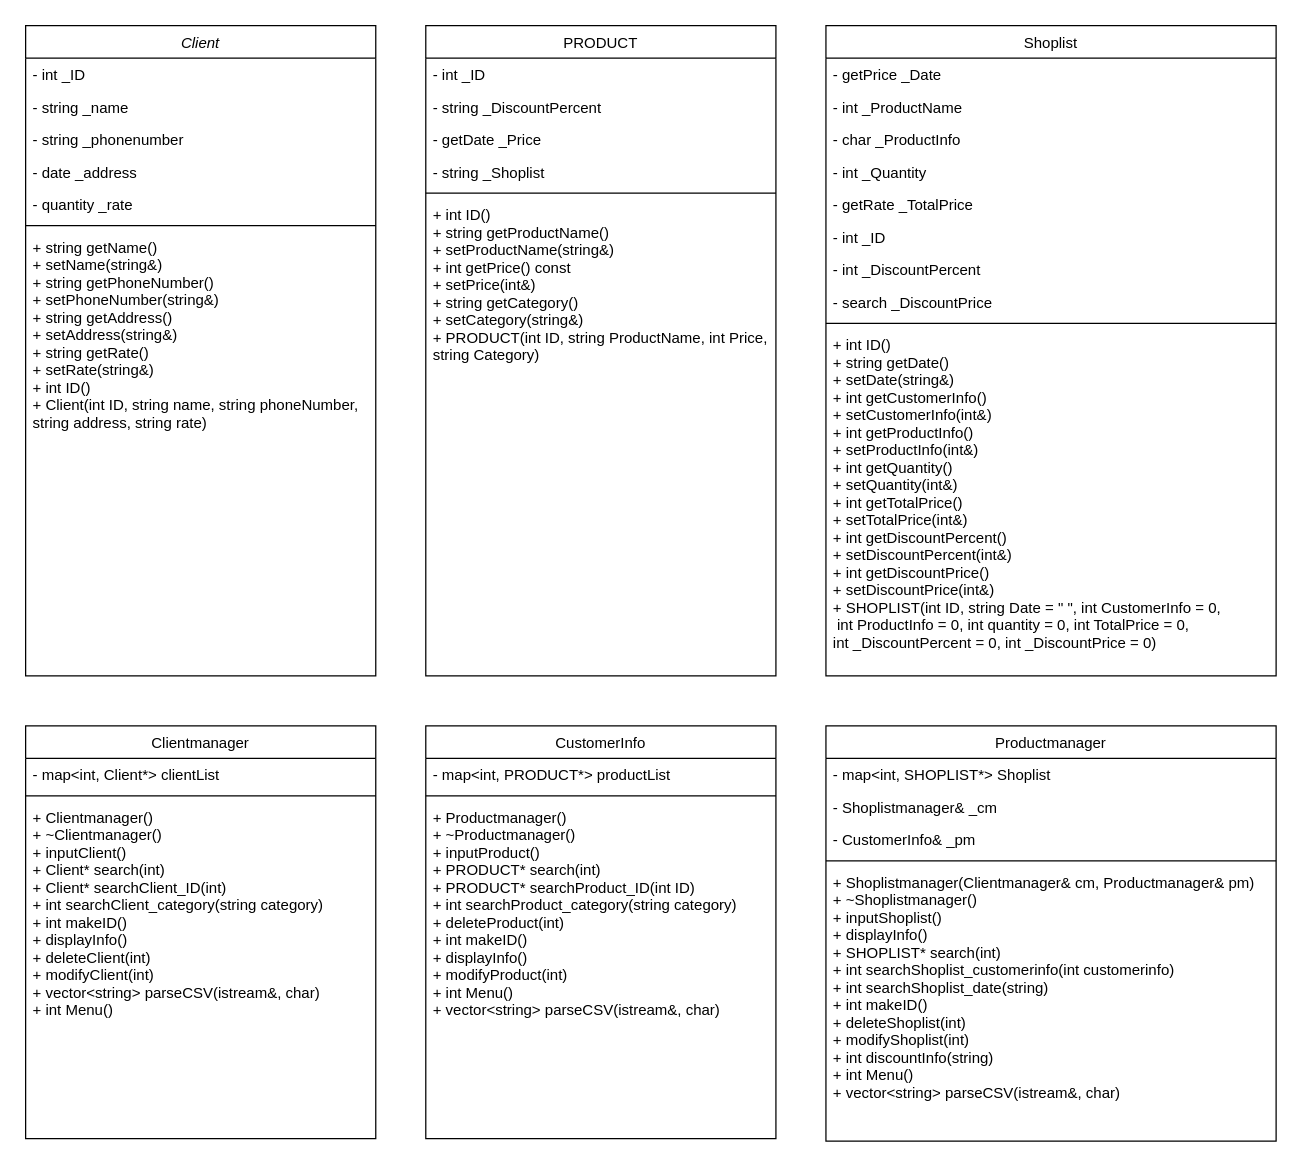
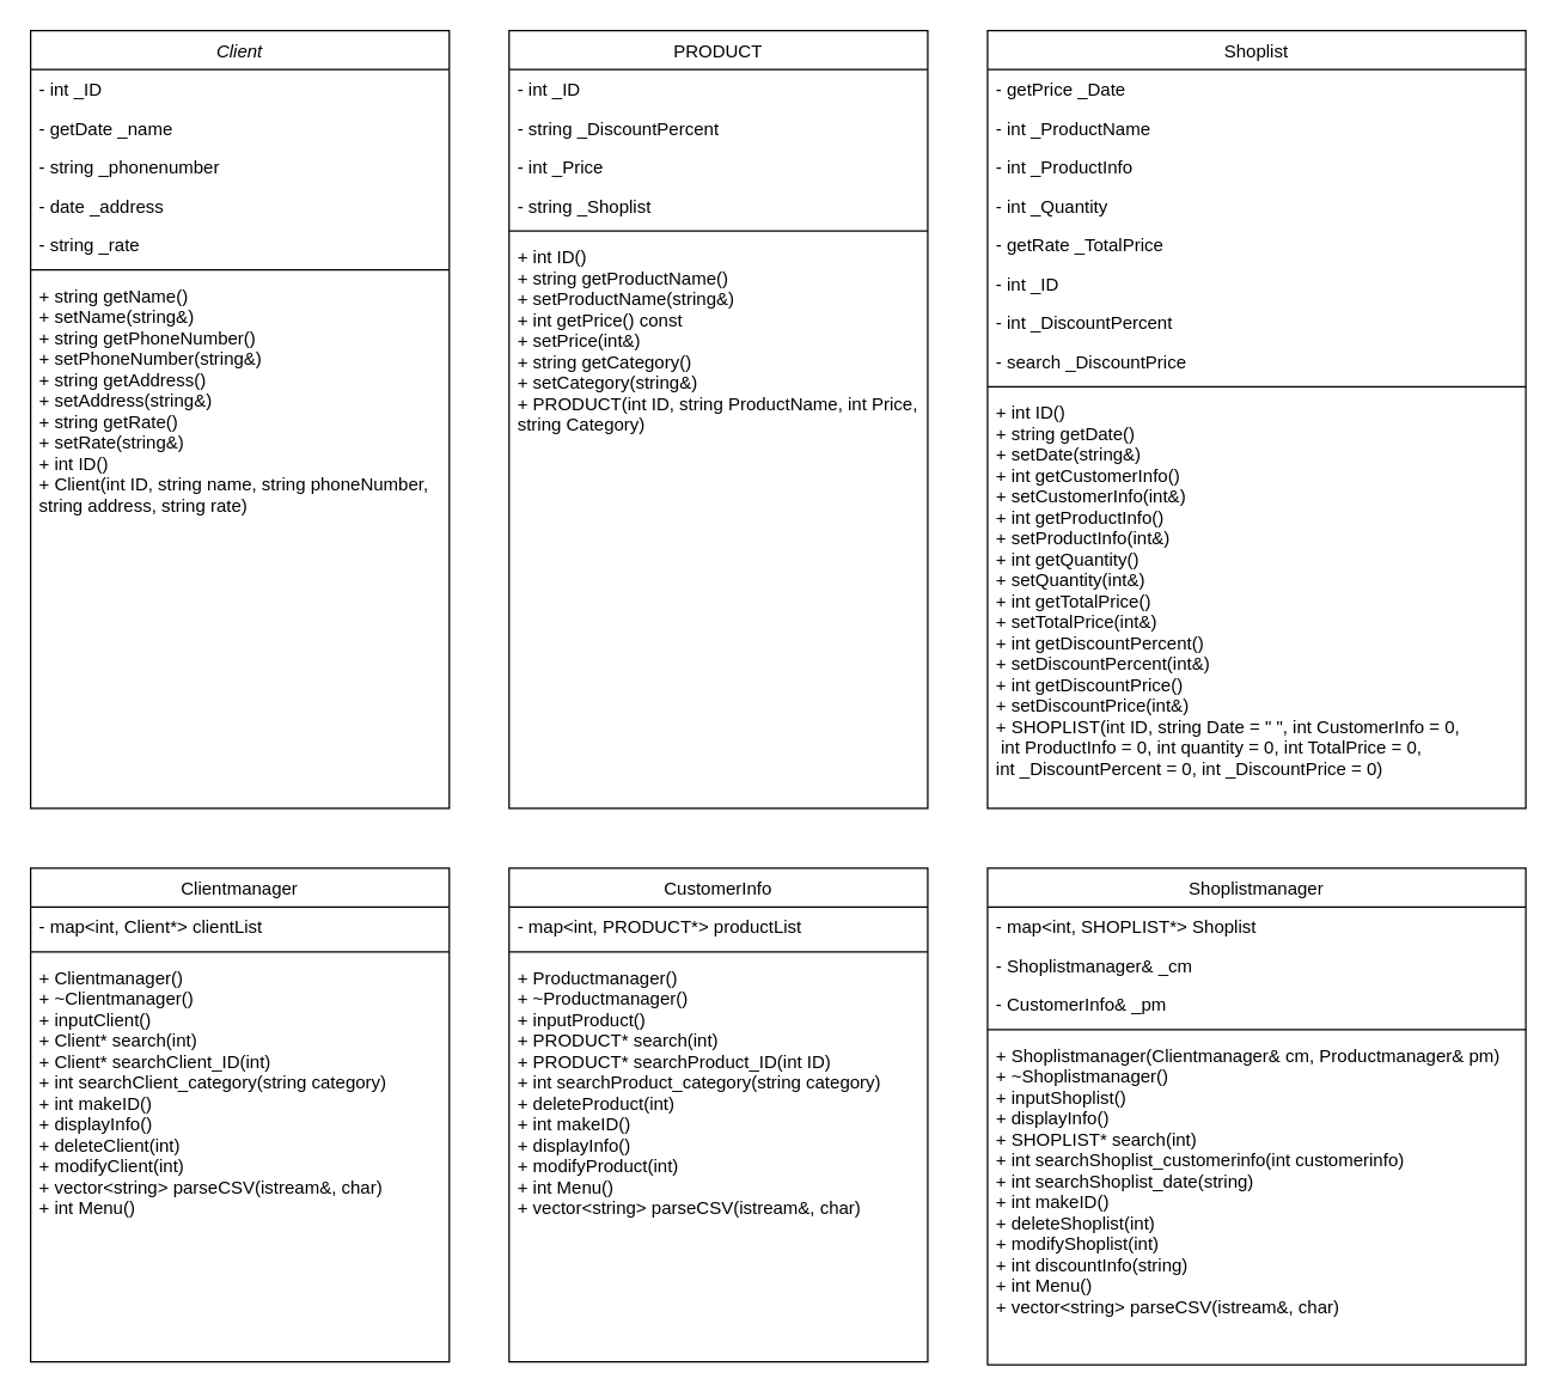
  <mxCell id="0" />
  <mxCell id="1" parent="0" />
  <mxCell id="2" value="Client" style="swimlane;fontStyle=2;align=center;verticalAlign=top;childLayout=stackLayout;horizontal=1;startSize=26;horizontalStack=0;resizeParent=1;resizeLast=0;collapsible=1;marginBottom=0;rounded=0;shadow=0;strokeWidth=1;" parent="1" vertex="1"><mxGeometry x="20" y="20" width="280" height="520" as="geometry"><mxRectangle x="230" y="140" width="160" height="26" as="alternateBounds" /></mxGeometry></mxCell>
  <mxCell id="3" value="- int _ID" style="text;align=left;verticalAlign=top;spacingLeft=4;spacingRight=4;overflow=hidden;rotatable=0;points=[[0,0.5],[1,0.5]];portConstraint=eastwest;" parent="2" vertex="1"><mxGeometry y="26" width="280" height="26" as="geometry" /></mxCell>
- <mxCell id="4" value="- string _name" style="text;align=left;verticalAlign=top;spacingLeft=4;spacingRight=4;overflow=hidden;rotatable=0;points=[[0,0.5],[1,0.5]];portConstraint=eastwest;rounded=0;shadow=0;html=0;" parent="2" vertex="1"><mxGeometry y="52" width="280" height="26" as="geometry" /></mxCell>
+ <mxCell id="4" value="- getDate _name" style="text;align=left;verticalAlign=top;spacingLeft=4;spacingRight=4;overflow=hidden;rotatable=0;points=[[0,0.5],[1,0.5]];portConstraint=eastwest;rounded=0;shadow=0;html=0;" parent="2" vertex="1"><mxGeometry y="52" width="280" height="26" as="geometry" /></mxCell>
  <mxCell id="5" value="- string _phonenumber" style="text;align=left;verticalAlign=top;spacingLeft=4;spacingRight=4;overflow=hidden;rotatable=0;points=[[0,0.5],[1,0.5]];portConstraint=eastwest;rounded=0;shadow=0;html=0;" parent="2" vertex="1"><mxGeometry y="78" width="280" height="26" as="geometry" /></mxCell>
  <mxCell id="6" value="- date _address" style="text;align=left;verticalAlign=top;spacingLeft=4;spacingRight=4;overflow=hidden;rotatable=0;points=[[0,0.5],[1,0.5]];portConstraint=eastwest;rounded=0;shadow=0;html=0;" parent="2" vertex="1"><mxGeometry y="104" width="280" height="26" as="geometry" /></mxCell>
- <mxCell id="7" value="- quantity _rate" style="text;align=left;verticalAlign=top;spacingLeft=4;spacingRight=4;overflow=hidden;rotatable=0;points=[[0,0.5],[1,0.5]];portConstraint=eastwest;rounded=0;shadow=0;html=0;" parent="2" vertex="1"><mxGeometry y="130" width="280" height="26" as="geometry" /></mxCell>
+ <mxCell id="7" value="- string _rate" style="text;align=left;verticalAlign=top;spacingLeft=4;spacingRight=4;overflow=hidden;rotatable=0;points=[[0,0.5],[1,0.5]];portConstraint=eastwest;rounded=0;shadow=0;html=0;" parent="2" vertex="1"><mxGeometry y="130" width="280" height="26" as="geometry" /></mxCell>
  <mxCell id="8" value="" style="line;html=1;strokeWidth=1;align=left;verticalAlign=middle;spacingTop=-1;spacingLeft=3;spacingRight=3;rotatable=0;labelPosition=right;points=[];portConstraint=eastwest;" parent="2" vertex="1"><mxGeometry y="156" width="280" height="8" as="geometry" /></mxCell>
  <mxCell id="9" value="+ string getName()&#10;+ setName(string&amp;)&#10;+ string getPhoneNumber()&#10;+ setPhoneNumber(string&amp;)&#10;+ string getAddress()&#10;+ setAddress(string&amp;)&#10;+ string getRate() &#10;+ setRate(string&amp;)&#10;+ int ID()&#10;+ Client(int ID, string name, string phoneNumber, &#10;string address, string rate)" style="text;align=left;verticalAlign=top;spacingLeft=4;spacingRight=4;overflow=hidden;rotatable=0;points=[[0,0.5],[1,0.5]];portConstraint=eastwest;" parent="2" vertex="1"><mxGeometry y="164" width="280" height="356" as="geometry" /></mxCell>
  <mxCell id="10" value="Shoplist" style="swimlane;fontStyle=0;align=center;verticalAlign=top;childLayout=stackLayout;horizontal=1;startSize=26;horizontalStack=0;resizeParent=1;resizeLast=0;collapsible=1;marginBottom=0;rounded=0;shadow=0;strokeWidth=1;" parent="1" vertex="1"><mxGeometry x="660" y="20" width="360" height="520" as="geometry"><mxRectangle x="130" y="380" width="160" height="26" as="alternateBounds" /></mxGeometry></mxCell>
  <mxCell id="11" value="- getPrice _Date" style="text;align=left;verticalAlign=top;spacingLeft=4;spacingRight=4;overflow=hidden;rotatable=0;points=[[0,0.5],[1,0.5]];portConstraint=eastwest;" parent="10" vertex="1"><mxGeometry y="26" width="360" height="26" as="geometry" /></mxCell>
  <mxCell id="12" value="- int _ProductName" style="text;align=left;verticalAlign=top;spacingLeft=4;spacingRight=4;overflow=hidden;rotatable=0;points=[[0,0.5],[1,0.5]];portConstraint=eastwest;rounded=0;shadow=0;html=0;" parent="10" vertex="1"><mxGeometry y="52" width="360" height="26" as="geometry" /></mxCell>
- <mxCell id="13" value="- char _ProductInfo" style="text;align=left;verticalAlign=top;spacingLeft=4;spacingRight=4;overflow=hidden;rotatable=0;points=[[0,0.5],[1,0.5]];portConstraint=eastwest;rounded=0;shadow=0;html=0;" parent="10" vertex="1"><mxGeometry y="78" width="360" height="26" as="geometry" /></mxCell>
+ <mxCell id="13" value="- int _ProductInfo" style="text;align=left;verticalAlign=top;spacingLeft=4;spacingRight=4;overflow=hidden;rotatable=0;points=[[0,0.5],[1,0.5]];portConstraint=eastwest;rounded=0;shadow=0;html=0;" parent="10" vertex="1"><mxGeometry y="78" width="360" height="26" as="geometry" /></mxCell>
  <mxCell id="14" value="- int _Quantity" style="text;align=left;verticalAlign=top;spacingLeft=4;spacingRight=4;overflow=hidden;rotatable=0;points=[[0,0.5],[1,0.5]];portConstraint=eastwest;rounded=0;shadow=0;html=0;" parent="10" vertex="1"><mxGeometry y="104" width="360" height="26" as="geometry" /></mxCell>
  <mxCell id="15" value="- getRate _TotalPrice" style="text;align=left;verticalAlign=top;spacingLeft=4;spacingRight=4;overflow=hidden;rotatable=0;points=[[0,0.5],[1,0.5]];portConstraint=eastwest;rounded=0;shadow=0;html=0;" parent="10" vertex="1"><mxGeometry y="130" width="360" height="26" as="geometry" /></mxCell>
  <mxCell id="16" value="- int _ID" style="text;align=left;verticalAlign=top;spacingLeft=4;spacingRight=4;overflow=hidden;rotatable=0;points=[[0,0.5],[1,0.5]];portConstraint=eastwest;rounded=0;shadow=0;html=0;" parent="10" vertex="1"><mxGeometry y="156" width="360" height="26" as="geometry" /></mxCell>
  <mxCell id="17" value="- int _DiscountPercent" style="text;align=left;verticalAlign=top;spacingLeft=4;spacingRight=4;overflow=hidden;rotatable=0;points=[[0,0.5],[1,0.5]];portConstraint=eastwest;rounded=0;shadow=0;html=0;" parent="10" vertex="1"><mxGeometry y="182" width="360" height="26" as="geometry" /></mxCell>
  <mxCell id="18" value="- search _DiscountPrice" style="text;align=left;verticalAlign=top;spacingLeft=4;spacingRight=4;overflow=hidden;rotatable=0;points=[[0,0.5],[1,0.5]];portConstraint=eastwest;rounded=0;shadow=0;html=0;" parent="10" vertex="1"><mxGeometry y="208" width="360" height="26" as="geometry" /></mxCell>
  <mxCell id="19" value="" style="line;html=1;strokeWidth=1;align=left;verticalAlign=middle;spacingTop=-1;spacingLeft=3;spacingRight=3;rotatable=0;labelPosition=right;points=[];portConstraint=eastwest;" parent="10" vertex="1"><mxGeometry y="234" width="360" height="8" as="geometry" /></mxCell>
  <mxCell id="20" value="+ int ID()&#10;+ string getDate()&#10;+ setDate(string&amp;)&#10;+ int getCustomerInfo()&#10;+ setCustomerInfo(int&amp;)&#10;+ int getProductInfo()&#10;+ setProductInfo(int&amp;)&#10;+ int getQuantity()&#10;+ setQuantity(int&amp;)&#10;+ int getTotalPrice()&#10;+ setTotalPrice(int&amp;)&#10;+ int getDiscountPercent()&#10;+ setDiscountPercent(int&amp;)&#10;+ int getDiscountPrice()&#10;+ setDiscountPrice(int&amp;)&#10;+ SHOPLIST(int ID, string Date = &quot; &quot;, int CustomerInfo = 0,&#10; int ProductInfo = 0, int quantity = 0, int TotalPrice = 0, &#10;int _DiscountPercent = 0, int _DiscountPrice = 0)" style="text;align=left;verticalAlign=top;spacingLeft=4;spacingRight=4;overflow=hidden;rotatable=0;points=[[0,0.5],[1,0.5]];portConstraint=eastwest;fontStyle=0" parent="10" vertex="1"><mxGeometry y="242" width="360" height="278" as="geometry" /></mxCell>
  <mxCell id="21" value="Clientmanager" style="swimlane;fontStyle=0;align=center;verticalAlign=top;childLayout=stackLayout;horizontal=1;startSize=26;horizontalStack=0;resizeParent=1;resizeLast=0;collapsible=1;marginBottom=0;rounded=0;shadow=0;strokeWidth=1;" parent="1" vertex="1"><mxGeometry x="20" y="580" width="280" height="330" as="geometry"><mxRectangle x="340" y="380" width="170" height="26" as="alternateBounds" /></mxGeometry></mxCell>
  <mxCell id="22" value="- map&lt;int, Client*&gt; clientList" style="text;align=left;verticalAlign=top;spacingLeft=4;spacingRight=4;overflow=hidden;rotatable=0;points=[[0,0.5],[1,0.5]];portConstraint=eastwest;" parent="21" vertex="1"><mxGeometry y="26" width="280" height="26" as="geometry" /></mxCell>
  <mxCell id="23" value="" style="line;html=1;strokeWidth=1;align=left;verticalAlign=middle;spacingTop=-1;spacingLeft=3;spacingRight=3;rotatable=0;labelPosition=right;points=[];portConstraint=eastwest;" parent="21" vertex="1"><mxGeometry y="52" width="280" height="8" as="geometry" /></mxCell>
  <mxCell id="24" value="+ Clientmanager()&#10;+ ~Clientmanager()&#10;+ inputClient()&#10;+ Client* search(int)&#10;+ Client* searchClient_ID(int)&#10;+ int searchClient_category(string category)&#10;+ int makeID()&#10;+ displayInfo()&#10;+ deleteClient(int)&#10;+ modifyClient(int)&#10;+ vector&lt;string&gt; parseCSV(istream&amp;, char)&#10;+ int Menu()" style="text;align=left;verticalAlign=top;spacingLeft=4;spacingRight=4;overflow=hidden;rotatable=0;points=[[0,0.5],[1,0.5]];portConstraint=eastwest;" parent="21" vertex="1"><mxGeometry y="60" width="280" height="220" as="geometry" /></mxCell>
  <mxCell id="25" value="PRODUCT" style="swimlane;fontStyle=0;align=center;verticalAlign=top;childLayout=stackLayout;horizontal=1;startSize=26;horizontalStack=0;resizeParent=1;resizeLast=0;collapsible=1;marginBottom=0;rounded=0;shadow=0;strokeWidth=1;" parent="1" vertex="1"><mxGeometry x="340" y="20" width="280" height="520" as="geometry"><mxRectangle x="550" y="140" width="160" height="26" as="alternateBounds" /></mxGeometry></mxCell>
  <mxCell id="26" value="- int _ID" style="text;align=left;verticalAlign=top;spacingLeft=4;spacingRight=4;overflow=hidden;rotatable=0;points=[[0,0.5],[1,0.5]];portConstraint=eastwest;" parent="25" vertex="1"><mxGeometry y="26" width="280" height="26" as="geometry" /></mxCell>
  <mxCell id="27" value="- string _DiscountPercent" style="text;align=left;verticalAlign=top;spacingLeft=4;spacingRight=4;overflow=hidden;rotatable=0;points=[[0,0.5],[1,0.5]];portConstraint=eastwest;rounded=0;shadow=0;html=0;" parent="25" vertex="1"><mxGeometry y="52" width="280" height="26" as="geometry" /></mxCell>
- <mxCell id="28" value="- getDate _Price" style="text;align=left;verticalAlign=top;spacingLeft=4;spacingRight=4;overflow=hidden;rotatable=0;points=[[0,0.5],[1,0.5]];portConstraint=eastwest;rounded=0;shadow=0;html=0;" parent="25" vertex="1"><mxGeometry y="78" width="280" height="26" as="geometry" /></mxCell>
+ <mxCell id="28" value="- int _Price" style="text;align=left;verticalAlign=top;spacingLeft=4;spacingRight=4;overflow=hidden;rotatable=0;points=[[0,0.5],[1,0.5]];portConstraint=eastwest;rounded=0;shadow=0;html=0;" parent="25" vertex="1"><mxGeometry y="78" width="280" height="26" as="geometry" /></mxCell>
  <mxCell id="29" value="- string _Shoplist" style="text;align=left;verticalAlign=top;spacingLeft=4;spacingRight=4;overflow=hidden;rotatable=0;points=[[0,0.5],[1,0.5]];portConstraint=eastwest;rounded=0;shadow=0;html=0;" parent="25" vertex="1"><mxGeometry y="104" width="280" height="26" as="geometry" /></mxCell>
  <mxCell id="30" value="" style="line;html=1;strokeWidth=1;align=left;verticalAlign=middle;spacingTop=-1;spacingLeft=3;spacingRight=3;rotatable=0;labelPosition=right;points=[];portConstraint=eastwest;" parent="25" vertex="1"><mxGeometry y="130" width="280" height="8" as="geometry" /></mxCell>
  <mxCell id="31" value="+ int ID()&#10;+ string getProductName()&#10;+ setProductName(string&amp;)&#10;+ int getPrice() const&#10;+ setPrice(int&amp;)&#10;+ string getCategory()&#10;+ setCategory(string&amp;)&#10;+ PRODUCT(int ID, string ProductName, int Price, &#10;string Category)" style="text;align=left;verticalAlign=top;spacingLeft=4;spacingRight=4;overflow=hidden;rotatable=0;points=[[0,0.5],[1,0.5]];portConstraint=eastwest;" parent="25" vertex="1"><mxGeometry y="138" width="280" height="382" as="geometry" /></mxCell>
  <mxCell id="32" value="CustomerInfo" style="swimlane;fontStyle=0;align=center;verticalAlign=top;childLayout=stackLayout;horizontal=1;startSize=26;horizontalStack=0;resizeParent=1;resizeLast=0;collapsible=1;marginBottom=0;rounded=0;shadow=0;strokeWidth=1;" parent="1" vertex="1"><mxGeometry x="340" y="580" width="280" height="330" as="geometry"><mxRectangle x="550" y="140" width="160" height="26" as="alternateBounds" /></mxGeometry></mxCell>
  <mxCell id="33" value="- map&lt;int, PRODUCT*&gt; productList" style="text;align=left;verticalAlign=top;spacingLeft=4;spacingRight=4;overflow=hidden;rotatable=0;points=[[0,0.5],[1,0.5]];portConstraint=eastwest;" parent="32" vertex="1"><mxGeometry y="26" width="280" height="26" as="geometry" /></mxCell>
  <mxCell id="34" value="" style="line;html=1;strokeWidth=1;align=left;verticalAlign=middle;spacingTop=-1;spacingLeft=3;spacingRight=3;rotatable=0;labelPosition=right;points=[];portConstraint=eastwest;" parent="32" vertex="1"><mxGeometry y="52" width="280" height="8" as="geometry" /></mxCell>
  <mxCell id="35" value="+ Productmanager()&#10;+ ~Productmanager()&#10;+ inputProduct()&#10;+ PRODUCT* search(int)&#10;+ PRODUCT* searchProduct_ID(int ID)&#10;+ int searchProduct_category(string category)&#10;+ deleteProduct(int)&#10;+ int makeID()&#10;+ displayInfo()&#10;+ modifyProduct(int)&#10;+ int Menu()&#10;+ vector&lt;string&gt; parseCSV(istream&amp;, char)" style="text;align=left;verticalAlign=top;spacingLeft=4;spacingRight=4;overflow=hidden;rotatable=0;points=[[0,0.5],[1,0.5]];portConstraint=eastwest;" parent="32" vertex="1"><mxGeometry y="60" width="280" height="220" as="geometry" /></mxCell>
- <mxCell id="36" value="Productmanager" style="swimlane;fontStyle=0;align=center;verticalAlign=top;childLayout=stackLayout;horizontal=1;startSize=26;horizontalStack=0;resizeParent=1;resizeLast=0;collapsible=1;marginBottom=0;rounded=0;shadow=0;strokeWidth=1;" parent="1" vertex="1"><mxGeometry x="660" y="580" width="360" height="332" as="geometry"><mxRectangle x="550" y="140" width="160" height="26" as="alternateBounds" /></mxGeometry></mxCell>
+ <mxCell id="36" value="Shoplistmanager" style="swimlane;fontStyle=0;align=center;verticalAlign=top;childLayout=stackLayout;horizontal=1;startSize=26;horizontalStack=0;resizeParent=1;resizeLast=0;collapsible=1;marginBottom=0;rounded=0;shadow=0;strokeWidth=1;" parent="1" vertex="1"><mxGeometry x="660" y="580" width="360" height="332" as="geometry"><mxRectangle x="550" y="140" width="160" height="26" as="alternateBounds" /></mxGeometry></mxCell>
  <mxCell id="37" value="- map&lt;int, SHOPLIST*&gt; Shoplist" style="text;align=left;verticalAlign=top;spacingLeft=4;spacingRight=4;overflow=hidden;rotatable=0;points=[[0,0.5],[1,0.5]];portConstraint=eastwest;" parent="36" vertex="1"><mxGeometry y="26" width="360" height="26" as="geometry" /></mxCell>
  <mxCell id="38" value="- Shoplistmanager&amp; _cm" style="text;align=left;verticalAlign=top;spacingLeft=4;spacingRight=4;overflow=hidden;rotatable=0;points=[[0,0.5],[1,0.5]];portConstraint=eastwest;" parent="36" vertex="1"><mxGeometry y="52" width="360" height="26" as="geometry" /></mxCell>
  <mxCell id="39" value="- CustomerInfo&amp; _pm" style="text;align=left;verticalAlign=top;spacingLeft=4;spacingRight=4;overflow=hidden;rotatable=0;points=[[0,0.5],[1,0.5]];portConstraint=eastwest;" parent="36" vertex="1"><mxGeometry y="78" width="360" height="26" as="geometry" /></mxCell>
  <mxCell id="40" value="" style="line;html=1;strokeWidth=1;align=left;verticalAlign=middle;spacingTop=-1;spacingLeft=3;spacingRight=3;rotatable=0;labelPosition=right;points=[];portConstraint=eastwest;" parent="36" vertex="1"><mxGeometry y="104" width="360" height="8" as="geometry" /></mxCell>
  <mxCell id="41" value="+ Shoplistmanager(Clientmanager&amp; cm, Productmanager&amp; pm)&#10;+ ~Shoplistmanager()&#10;+ inputShoplist()&#10;+ displayInfo()&#10;+ SHOPLIST* search(int)&#10;+ int searchShoplist_customerinfo(int customerinfo)&#10;+ int searchShoplist_date(string)&#10;+ int makeID()&#10;+ deleteShoplist(int)&#10;+ modifyShoplist(int)&#10;+ int discountInfo(string)&#10;+ int Menu()&#10;+ vector&lt;string&gt; parseCSV(istream&amp;, char)" style="text;align=left;verticalAlign=top;spacingLeft=4;spacingRight=4;overflow=hidden;rotatable=0;points=[[0,0.5],[1,0.5]];portConstraint=eastwest;" parent="36" vertex="1"><mxGeometry y="112" width="360" height="220" as="geometry" /></mxCell>
